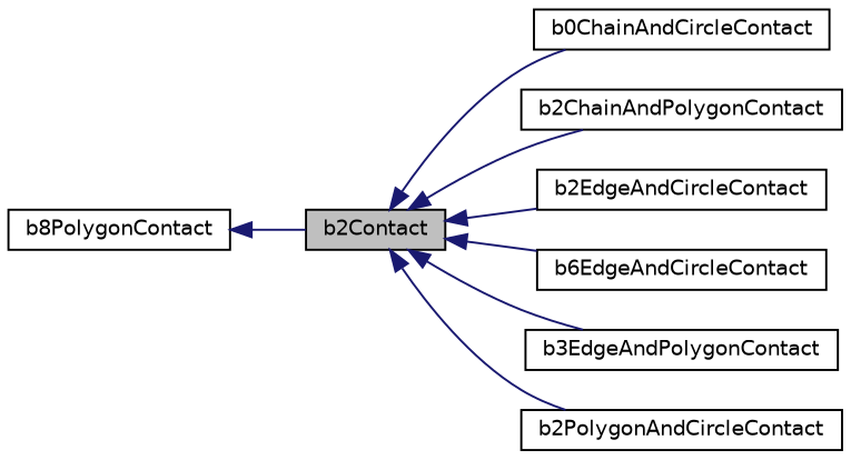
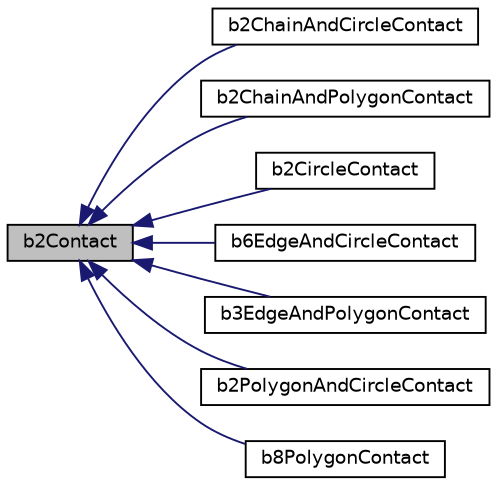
  digraph {
    rankdir=LR
    node [color=black fillcolor=white fontname=Helvetica fontsize=10 shape=record style=filled]
    edge [color=midnightblue dir=back fontname=Helvetica fontsize=10 labelfontname=Helvetica labelfontsize=10 style=solid]
    n1 [fillcolor=grey75 fontcolor=black height=0.2 label=b2Contact width=0.4]
-   n2 [height=0.2 label=b0ChainAndCircleContact width=0.4]
+   n2 [height=0.2 label=b2ChainAndCircleContact width=0.4]
    n3 [height=0.2 label=b2ChainAndPolygonContact width=0.4]
-   n4 [height=0.2 label=b2EdgeAndCircleContact width=0.4]
+   n4 [height=0.2 label=b2CircleContact width=0.4]
    n5 [height=0.2 label=b6EdgeAndCircleContact width=0.4]
    n6 [height=0.2 label=b3EdgeAndPolygonContact width=0.4]
    n7 [height=0.2 label=b2PolygonAndCircleContact width=0.4]
    n8 [height=0.2 label=b8PolygonContact width=0.4]
    n1 -> n2
    n1 -> n3
    n1 -> n4
    n1 -> n5
    n1 -> n6
    n1 -> n7
-   n8 -> n1
+   n1 -> n8
  }
